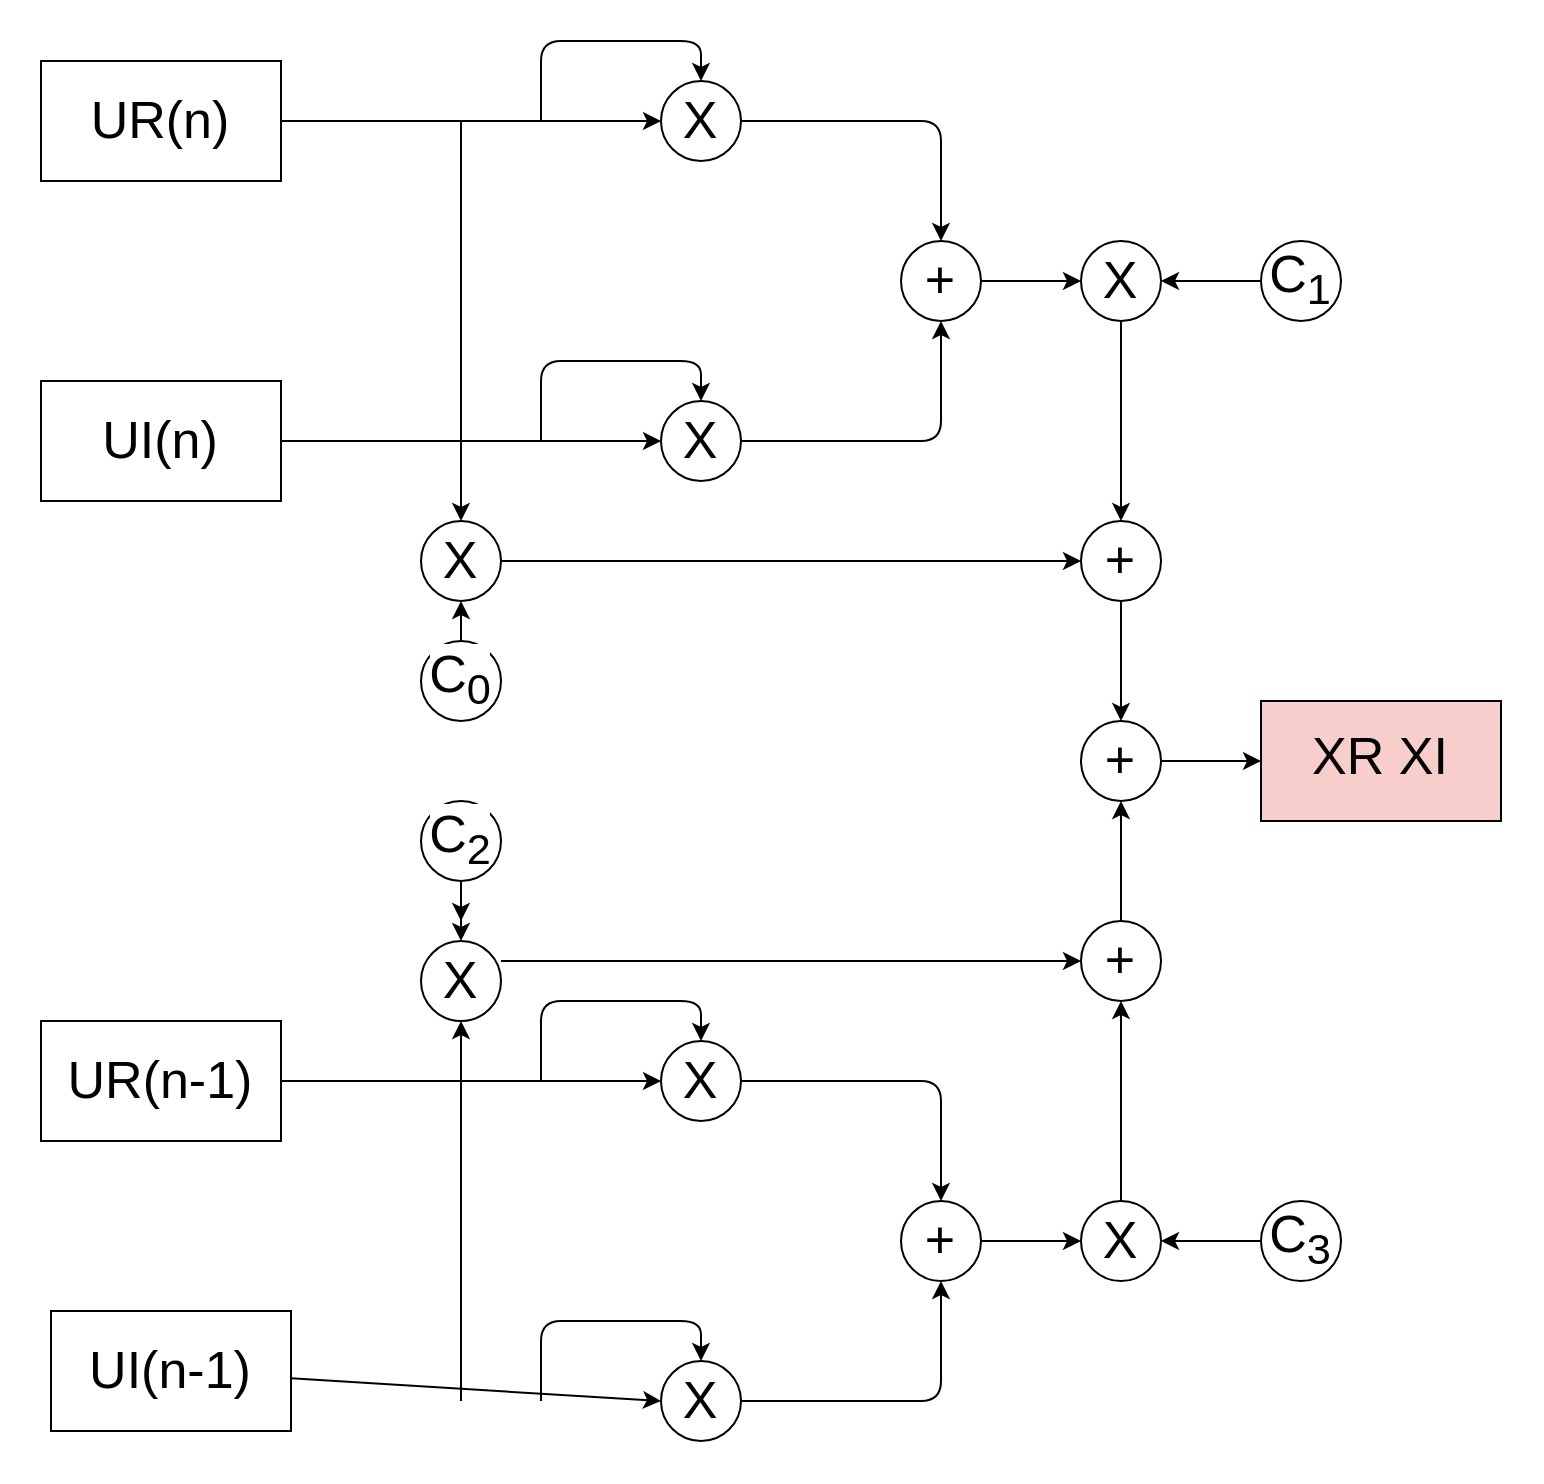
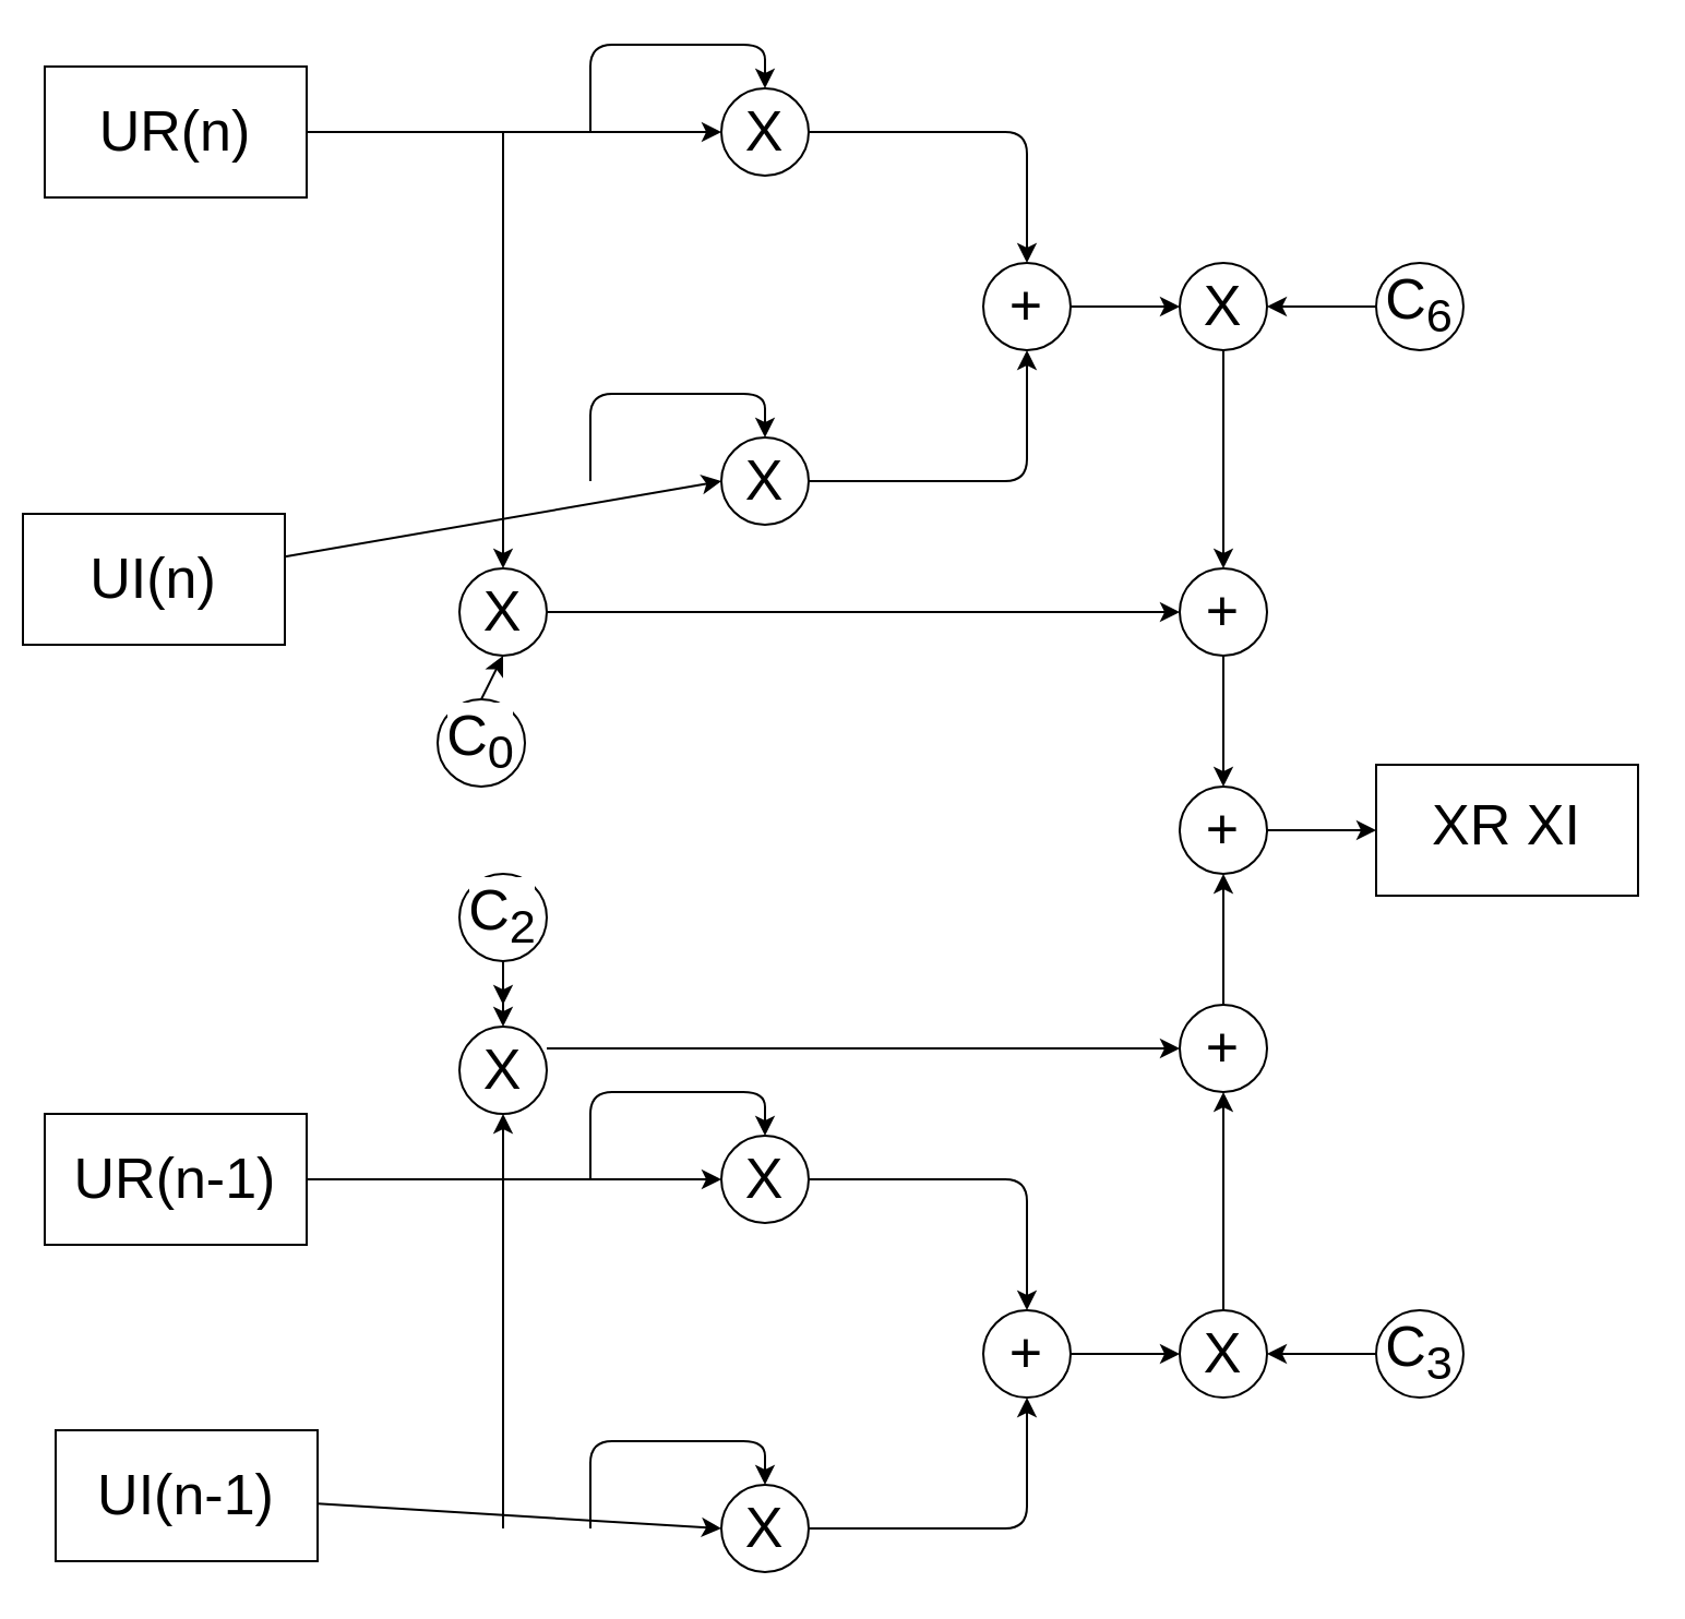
  <mxCell id="0" />
  <mxCell id="1" parent="0" />
  <mxCell id="2" style="edgeStyle=none;html=1;entryX=0;entryY=0.5;entryDx=0;entryDy=0;fontSize=26;strokeColor=#000000;" parent="1" source="3" target="5" edge="1"><mxGeometry relative="1" as="geometry" /></mxCell>
- <mxCell id="3" value="&lt;font style=&quot;font-size: 26px;&quot; color=&quot;#000000&quot;&gt;UI(n)&lt;/font&gt;" style="rounded=0;whiteSpace=wrap;html=1;fillColor=#FFFFFF;strokeColor=#000000;" parent="1" vertex="1"><mxGeometry x="20" y="190" width="120" height="60" as="geometry" /></mxCell>
+ <mxCell id="3" value="&lt;font style=&quot;font-size: 26px;&quot; color=&quot;#000000&quot;&gt;UI(n)&lt;/font&gt;" style="rounded=0;whiteSpace=wrap;html=1;fillColor=#FFFFFF;strokeColor=#000000;" parent="1" vertex="1"><mxGeometry x="10" y="235" width="120" height="60" as="geometry" /></mxCell>
  <mxCell id="4" style="edgeStyle=none;html=1;entryX=0.5;entryY=1;entryDx=0;entryDy=0;fontSize=26;strokeColor=#000000;" parent="1" source="5" target="13" edge="1"><mxGeometry relative="1" as="geometry"><Array as="points"><mxPoint x="470" y="220" /></Array></mxGeometry></mxCell>
  <mxCell id="5" value="&lt;font color=&quot;#000000&quot; style=&quot;font-size: 26px; background-color: rgb(255, 255, 255);&quot;&gt;X&lt;/font&gt;" style="ellipse;whiteSpace=wrap;html=1;aspect=fixed;strokeColor=#000000;fillColor=#FFFFFF;" parent="1" vertex="1"><mxGeometry x="330" y="200" width="40" height="40" as="geometry" /></mxCell>
  <mxCell id="6" value="" style="endArrow=classic;html=1;fontSize=26;strokeColor=#000000;" parent="1" edge="1"><mxGeometry width="50" height="50" relative="1" as="geometry"><mxPoint x="270" y="220" as="sourcePoint" /><mxPoint x="350" y="200" as="targetPoint" /><Array as="points"><mxPoint x="270" y="180" /><mxPoint x="350" y="180" /></Array></mxGeometry></mxCell>
  <mxCell id="7" style="edgeStyle=none;html=1;entryX=0;entryY=0.5;entryDx=0;entryDy=0;fontSize=26;strokeColor=#000000;" parent="1" source="8" target="10" edge="1"><mxGeometry relative="1" as="geometry" /></mxCell>
  <mxCell id="8" value="&lt;font style=&quot;font-size: 26px;&quot; color=&quot;#000000&quot;&gt;UR(n)&lt;/font&gt;" style="rounded=0;whiteSpace=wrap;html=1;strokeColor=#000000;fillColor=#FFFFFF;" parent="1" vertex="1"><mxGeometry x="20" y="30" width="120" height="60" as="geometry" /></mxCell>
  <mxCell id="9" style="edgeStyle=none;html=1;fontSize=26;entryX=0.5;entryY=0;entryDx=0;entryDy=0;strokeColor=#000000;" parent="1" source="10" target="13" edge="1"><mxGeometry relative="1" as="geometry"><Array as="points"><mxPoint x="470" y="60" /></Array><mxPoint x="360" y="140" as="targetPoint" /></mxGeometry></mxCell>
  <mxCell id="10" value="&lt;font color=&quot;#000000&quot; style=&quot;font-size: 26px;&quot;&gt;X&lt;/font&gt;" style="ellipse;whiteSpace=wrap;html=1;aspect=fixed;fillColor=#FFFFFF;strokeColor=#000000;" parent="1" vertex="1"><mxGeometry x="330" y="40" width="40" height="40" as="geometry" /></mxCell>
  <mxCell id="11" value="" style="endArrow=classic;html=1;fontSize=26;entryX=0.5;entryY=0;entryDx=0;entryDy=0;strokeColor=#000000;" parent="1" target="10" edge="1"><mxGeometry width="50" height="50" relative="1" as="geometry"><mxPoint x="270" y="60" as="sourcePoint" /><mxPoint x="490" y="40" as="targetPoint" /><Array as="points"><mxPoint x="270" y="20" /><mxPoint x="350" y="20" /></Array></mxGeometry></mxCell>
  <mxCell id="12" style="edgeStyle=none;html=1;entryX=0;entryY=0.5;entryDx=0;entryDy=0;strokeColor=#000000;" parent="1" source="13" target="22" edge="1"><mxGeometry relative="1" as="geometry" /></mxCell>
  <mxCell id="13" value="&lt;font style=&quot;font-size: 26px;&quot;&gt;&lt;font style=&quot;background-color: rgb(255, 255, 255);&quot; color=&quot;#000000&quot;&gt;+&lt;/font&gt;&lt;br&gt;&lt;/font&gt;" style="ellipse;whiteSpace=wrap;html=1;aspect=fixed;strokeColor=#000000;fillColor=#FFFFFF;" parent="1" vertex="1"><mxGeometry x="450" y="120" width="40" height="40" as="geometry" /></mxCell>
  <mxCell id="14" style="edgeStyle=none;html=1;exitX=0.5;exitY=0;exitDx=0;exitDy=0;entryX=0.5;entryY=1;entryDx=0;entryDy=0;strokeColor=#000000;" parent="1" source="15" edge="1"><mxGeometry relative="1" as="geometry"><mxPoint x="230" y="300" as="targetPoint" /></mxGeometry></mxCell>
- <mxCell id="15" value="&lt;span style=&quot;font-size: 26px; background-color: rgb(255, 255, 255);&quot;&gt;&lt;font style=&quot;&quot; color=&quot;#000000&quot;&gt;C&lt;sub style=&quot;&quot;&gt;0&lt;/sub&gt;&lt;/font&gt;&lt;/span&gt;" style="ellipse;whiteSpace=wrap;html=1;aspect=fixed;strokeColor=#000000;fillColor=#FFFFFF;" parent="1" vertex="1"><mxGeometry x="210" y="320" width="40" height="40" as="geometry" /></mxCell>
+ <mxCell id="15" value="&lt;span style=&quot;font-size: 26px; background-color: rgb(255, 255, 255);&quot;&gt;&lt;font style=&quot;&quot; color=&quot;#000000&quot;&gt;C&lt;sub style=&quot;&quot;&gt;0&lt;/sub&gt;&lt;/font&gt;&lt;/span&gt;" style="ellipse;whiteSpace=wrap;html=1;aspect=fixed;strokeColor=#000000;fillColor=#FFFFFF;" parent="1" vertex="1"><mxGeometry x="200" y="320" width="40" height="40" as="geometry" /></mxCell>
  <mxCell id="16" style="edgeStyle=none;html=1;entryX=1;entryY=0.5;entryDx=0;entryDy=0;strokeColor=#000000;" parent="1" source="17" target="22" edge="1"><mxGeometry relative="1" as="geometry" /></mxCell>
- <mxCell id="17" value="&lt;span style=&quot;font-size: 26px;&quot;&gt;&lt;font color=&quot;#000000&quot;&gt;C&lt;sub&gt;1&lt;/sub&gt;&lt;/font&gt;&lt;/span&gt;" style="ellipse;whiteSpace=wrap;html=1;aspect=fixed;strokeColor=#000000;fillColor=#FFFFFF;" parent="1" vertex="1"><mxGeometry x="630" y="120" width="40" height="40" as="geometry" /></mxCell>
+ <mxCell id="17" value="&lt;span style=&quot;font-size: 26px;&quot;&gt;&lt;font color=&quot;#000000&quot;&gt;C&lt;sub&gt;6&lt;/sub&gt;&lt;/font&gt;&lt;/span&gt;" style="ellipse;whiteSpace=wrap;html=1;aspect=fixed;strokeColor=#000000;fillColor=#FFFFFF;" parent="1" vertex="1"><mxGeometry x="630" y="120" width="40" height="40" as="geometry" /></mxCell>
  <mxCell id="18" style="edgeStyle=none;html=1;exitX=0.5;exitY=1;exitDx=0;exitDy=0;entryX=0.5;entryY=0;entryDx=0;entryDy=0;" parent="1" edge="1"><mxGeometry relative="1" as="geometry"><mxPoint x="230" y="440" as="sourcePoint" /><mxPoint x="230" y="460" as="targetPoint" /></mxGeometry></mxCell>
  <mxCell id="19" style="edgeStyle=none;html=1;entryX=0;entryY=0.5;entryDx=0;entryDy=0;strokeColor=#000000;" parent="1" target="25" edge="1"><mxGeometry relative="1" as="geometry"><mxPoint x="250" y="280" as="sourcePoint" /></mxGeometry></mxCell>
  <mxCell id="20" value="" style="endArrow=classic;html=1;entryX=0.5;entryY=0;entryDx=0;entryDy=0;strokeColor=#000000;" parent="1" edge="1"><mxGeometry width="50" height="50" relative="1" as="geometry"><mxPoint x="230" y="60" as="sourcePoint" /><mxPoint x="230" y="260" as="targetPoint" /></mxGeometry></mxCell>
  <mxCell id="21" style="edgeStyle=none;html=1;entryX=0.5;entryY=0;entryDx=0;entryDy=0;strokeColor=#000000;" parent="1" source="22" target="25" edge="1"><mxGeometry relative="1" as="geometry" /></mxCell>
  <mxCell id="22" value="&lt;font color=&quot;#000000&quot; style=&quot;font-size: 26px; background-color: rgb(255, 255, 255);&quot;&gt;X&lt;/font&gt;" style="ellipse;whiteSpace=wrap;html=1;aspect=fixed;fillColor=#FFFFFF;strokeColor=#000000;" parent="1" vertex="1"><mxGeometry x="540" y="120" width="40" height="40" as="geometry" /></mxCell>
  <mxCell id="23" style="edgeStyle=none;html=1;entryX=0;entryY=0.5;entryDx=0;entryDy=0;strokeColor=#000000;" parent="1" target="27" edge="1"><mxGeometry relative="1" as="geometry"><mxPoint x="600" y="480" as="targetPoint" /><mxPoint x="250" y="480" as="sourcePoint" /></mxGeometry></mxCell>
  <mxCell id="24" style="edgeStyle=none;html=1;strokeColor=#000000;" parent="1" source="25" target="29" edge="1"><mxGeometry relative="1" as="geometry"><Array as="points"><mxPoint x="560" y="330" /></Array></mxGeometry></mxCell>
  <mxCell id="25" value="&lt;font style=&quot;font-size: 26px;&quot;&gt;&lt;font style=&quot;background-color: rgb(255, 255, 255);&quot; color=&quot;#000000&quot;&gt;+&lt;/font&gt;&lt;br&gt;&lt;/font&gt;" style="ellipse;whiteSpace=wrap;html=1;aspect=fixed;fillColor=#FFFFFF;strokeColor=#000000;" parent="1" vertex="1"><mxGeometry x="540" y="260" width="40" height="40" as="geometry" /></mxCell>
  <mxCell id="26" style="edgeStyle=none;html=1;exitX=0.5;exitY=0;exitDx=0;exitDy=0;entryX=0.5;entryY=1;entryDx=0;entryDy=0;strokeColor=#000000;" parent="1" source="27" target="29" edge="1"><mxGeometry relative="1" as="geometry" /></mxCell>
  <mxCell id="27" value="&lt;font style=&quot;font-size: 26px;&quot;&gt;&lt;font style=&quot;background-color: rgb(255, 255, 255);&quot; color=&quot;#000000&quot;&gt;+&lt;/font&gt;&lt;br&gt;&lt;/font&gt;" style="ellipse;whiteSpace=wrap;html=1;aspect=fixed;fillColor=#FFFFFF;strokeColor=#000000;" parent="1" vertex="1"><mxGeometry x="540" y="460" width="40" height="40" as="geometry" /></mxCell>
  <mxCell id="28" style="edgeStyle=none;html=1;entryX=0;entryY=0.5;entryDx=0;entryDy=0;strokeColor=#000000;" parent="1" source="29" target="30" edge="1"><mxGeometry relative="1" as="geometry" /></mxCell>
  <mxCell id="29" value="&lt;font style=&quot;font-size: 26px;&quot;&gt;&lt;font color=&quot;#000000&quot;&gt;+&lt;/font&gt;&lt;br&gt;&lt;/font&gt;" style="ellipse;whiteSpace=wrap;html=1;aspect=fixed;fillColor=#FFFFFF;strokeColor=#000000;" parent="1" vertex="1"><mxGeometry x="540" y="360" width="40" height="40" as="geometry" /></mxCell>
- <mxCell id="30" value="&lt;p style=&quot;line-height: 120%;&quot;&gt;&lt;font style=&quot;font-size: 26px;&quot; color=&quot;#000000&quot;&gt;XR XI&lt;/font&gt;&lt;/p&gt;" style="rounded=0;whiteSpace=wrap;html=1;strokeColor=#000000;fillColor=#f8cecc;" parent="1" vertex="1"><mxGeometry x="630" y="350" width="120" height="60" as="geometry" /></mxCell>
+ <mxCell id="30" value="&lt;p style=&quot;line-height: 120%;&quot;&gt;&lt;font style=&quot;font-size: 26px;&quot; color=&quot;#000000&quot;&gt;XR XI&lt;/font&gt;&lt;/p&gt;" style="rounded=0;whiteSpace=wrap;html=1;strokeColor=#000000;fillColor=#FFFFFF;" parent="1" vertex="1"><mxGeometry x="630" y="350" width="120" height="60" as="geometry" /></mxCell>
  <mxCell id="31" value="&lt;font color=&quot;#000000&quot; style=&quot;font-size: 26px; background-color: rgb(255, 255, 255);&quot;&gt;X&lt;/font&gt;" style="ellipse;whiteSpace=wrap;html=1;aspect=fixed;strokeColor=#000000;fillColor=#FFFFFF;" parent="1" vertex="1"><mxGeometry x="210" y="260" width="40" height="40" as="geometry" /></mxCell>
  <mxCell id="32" style="edgeStyle=none;html=1;entryX=0;entryY=0.5;entryDx=0;entryDy=0;fontSize=26;strokeColor=#000000;" parent="1" source="33" target="35" edge="1"><mxGeometry relative="1" as="geometry" /></mxCell>
  <mxCell id="33" value="&lt;font style=&quot;font-size: 26px;&quot; color=&quot;#000000&quot;&gt;UI(n-1)&lt;/font&gt;" style="rounded=0;whiteSpace=wrap;html=1;fillColor=#FFFFFF;strokeColor=#000000;" parent="1" vertex="1"><mxGeometry x="25" y="655" width="120" height="60" as="geometry" /></mxCell>
  <mxCell id="34" style="edgeStyle=none;html=1;entryX=0.5;entryY=1;entryDx=0;entryDy=0;fontSize=26;strokeColor=#000000;" parent="1" source="35" target="43" edge="1"><mxGeometry relative="1" as="geometry"><Array as="points"><mxPoint x="470" y="700" /></Array></mxGeometry></mxCell>
  <mxCell id="35" value="&lt;font color=&quot;#000000&quot; style=&quot;font-size: 26px; background-color: rgb(255, 255, 255);&quot;&gt;X&lt;/font&gt;" style="ellipse;whiteSpace=wrap;html=1;aspect=fixed;strokeColor=#000000;fillColor=#FFFFFF;" parent="1" vertex="1"><mxGeometry x="330" y="680" width="40" height="40" as="geometry" /></mxCell>
  <mxCell id="36" value="" style="endArrow=classic;html=1;fontSize=26;strokeColor=#000000;" parent="1" edge="1"><mxGeometry width="50" height="50" relative="1" as="geometry"><mxPoint x="270" y="700" as="sourcePoint" /><mxPoint x="350" y="680" as="targetPoint" /><Array as="points"><mxPoint x="270" y="660" /><mxPoint x="350" y="660" /></Array></mxGeometry></mxCell>
  <mxCell id="37" style="edgeStyle=none;html=1;entryX=0;entryY=0.5;entryDx=0;entryDy=0;fontSize=26;strokeColor=#000000;" parent="1" source="38" target="40" edge="1"><mxGeometry relative="1" as="geometry" /></mxCell>
  <mxCell id="38" value="&lt;font style=&quot;font-size: 26px;&quot; color=&quot;#000000&quot;&gt;UR(n-1)&lt;/font&gt;" style="rounded=0;whiteSpace=wrap;html=1;strokeColor=#000000;fillColor=#FFFFFF;" parent="1" vertex="1"><mxGeometry x="20" y="510" width="120" height="60" as="geometry" /></mxCell>
  <mxCell id="39" style="edgeStyle=none;html=1;fontSize=26;entryX=0.5;entryY=0;entryDx=0;entryDy=0;strokeColor=#000000;" parent="1" source="40" target="43" edge="1"><mxGeometry relative="1" as="geometry"><Array as="points"><mxPoint x="470" y="540" /></Array><mxPoint x="360" y="620" as="targetPoint" /></mxGeometry></mxCell>
  <mxCell id="40" value="&lt;font color=&quot;#000000&quot; style=&quot;font-size: 26px;&quot;&gt;X&lt;/font&gt;" style="ellipse;whiteSpace=wrap;html=1;aspect=fixed;fillColor=#FFFFFF;strokeColor=#000000;" parent="1" vertex="1"><mxGeometry x="330" y="520" width="40" height="40" as="geometry" /></mxCell>
  <mxCell id="41" value="" style="endArrow=classic;html=1;fontSize=26;entryX=0.5;entryY=0;entryDx=0;entryDy=0;strokeColor=#000000;" parent="1" target="40" edge="1"><mxGeometry width="50" height="50" relative="1" as="geometry"><mxPoint x="270" y="540" as="sourcePoint" /><mxPoint x="490" y="520" as="targetPoint" /><Array as="points"><mxPoint x="270" y="500" /><mxPoint x="350" y="500" /></Array></mxGeometry></mxCell>
  <mxCell id="42" style="edgeStyle=none;html=1;entryX=0;entryY=0.5;entryDx=0;entryDy=0;strokeColor=#000000;" parent="1" source="43" target="47" edge="1"><mxGeometry relative="1" as="geometry" /></mxCell>
  <mxCell id="43" value="&lt;font style=&quot;font-size: 26px;&quot;&gt;&lt;font style=&quot;background-color: rgb(255, 255, 255);&quot; color=&quot;#000000&quot;&gt;+&lt;/font&gt;&lt;br&gt;&lt;/font&gt;" style="ellipse;whiteSpace=wrap;html=1;aspect=fixed;strokeColor=#000000;fillColor=#FFFFFF;" parent="1" vertex="1"><mxGeometry x="450" y="600" width="40" height="40" as="geometry" /></mxCell>
  <mxCell id="44" style="edgeStyle=none;html=1;entryX=1;entryY=0.5;entryDx=0;entryDy=0;strokeColor=#000000;" parent="1" source="45" target="47" edge="1"><mxGeometry relative="1" as="geometry" /></mxCell>
  <mxCell id="45" value="&lt;span style=&quot;font-size: 26px;&quot;&gt;&lt;font color=&quot;#000000&quot;&gt;C&lt;sub&gt;3&lt;/sub&gt;&lt;/font&gt;&lt;/span&gt;" style="ellipse;whiteSpace=wrap;html=1;aspect=fixed;strokeColor=#000000;fillColor=#FFFFFF;" parent="1" vertex="1"><mxGeometry x="630" y="600" width="40" height="40" as="geometry" /></mxCell>
  <mxCell id="46" style="edgeStyle=none;html=1;strokeColor=#000000;entryX=0.5;entryY=1;entryDx=0;entryDy=0;" parent="1" source="47" target="27" edge="1"><mxGeometry relative="1" as="geometry"><mxPoint x="560" y="520" as="targetPoint" /></mxGeometry></mxCell>
  <mxCell id="47" value="&lt;font color=&quot;#000000&quot; style=&quot;font-size: 26px; background-color: rgb(255, 255, 255);&quot;&gt;X&lt;/font&gt;" style="ellipse;whiteSpace=wrap;html=1;aspect=fixed;fillColor=#FFFFFF;strokeColor=#000000;" parent="1" vertex="1"><mxGeometry x="540" y="600" width="40" height="40" as="geometry" /></mxCell>
  <mxCell id="48" value="&lt;font color=&quot;#000000&quot; style=&quot;font-size: 26px; background-color: rgb(255, 255, 255);&quot;&gt;X&lt;/font&gt;" style="ellipse;whiteSpace=wrap;html=1;aspect=fixed;strokeColor=#000000;fillColor=#FFFFFF;" parent="1" vertex="1"><mxGeometry x="210" y="470" width="40" height="40" as="geometry" /></mxCell>
  <mxCell id="49" value="" style="endArrow=classic;html=1;entryX=0.5;entryY=1;entryDx=0;entryDy=0;strokeColor=#000000;" parent="1" target="48" edge="1"><mxGeometry width="50" height="50" relative="1" as="geometry"><mxPoint x="230" y="700" as="sourcePoint" /><mxPoint x="240" y="270" as="targetPoint" /></mxGeometry></mxCell>
  <mxCell id="50" value="&lt;span style=&quot;font-size: 26px; background-color: rgb(255, 255, 255);&quot;&gt;&lt;font style=&quot;&quot; color=&quot;#000000&quot;&gt;C&lt;sub style=&quot;&quot;&gt;2&lt;/sub&gt;&lt;/font&gt;&lt;/span&gt;" style="ellipse;whiteSpace=wrap;html=1;aspect=fixed;strokeColor=#000000;fillColor=#FFFFFF;" parent="1" vertex="1"><mxGeometry x="210" y="400" width="40" height="40" as="geometry" /></mxCell>
  <mxCell id="51" style="edgeStyle=none;html=1;strokeColor=#000000;fontColor=#000000;" parent="1" source="50" target="48" edge="1"><mxGeometry relative="1" as="geometry" /></mxCell>
